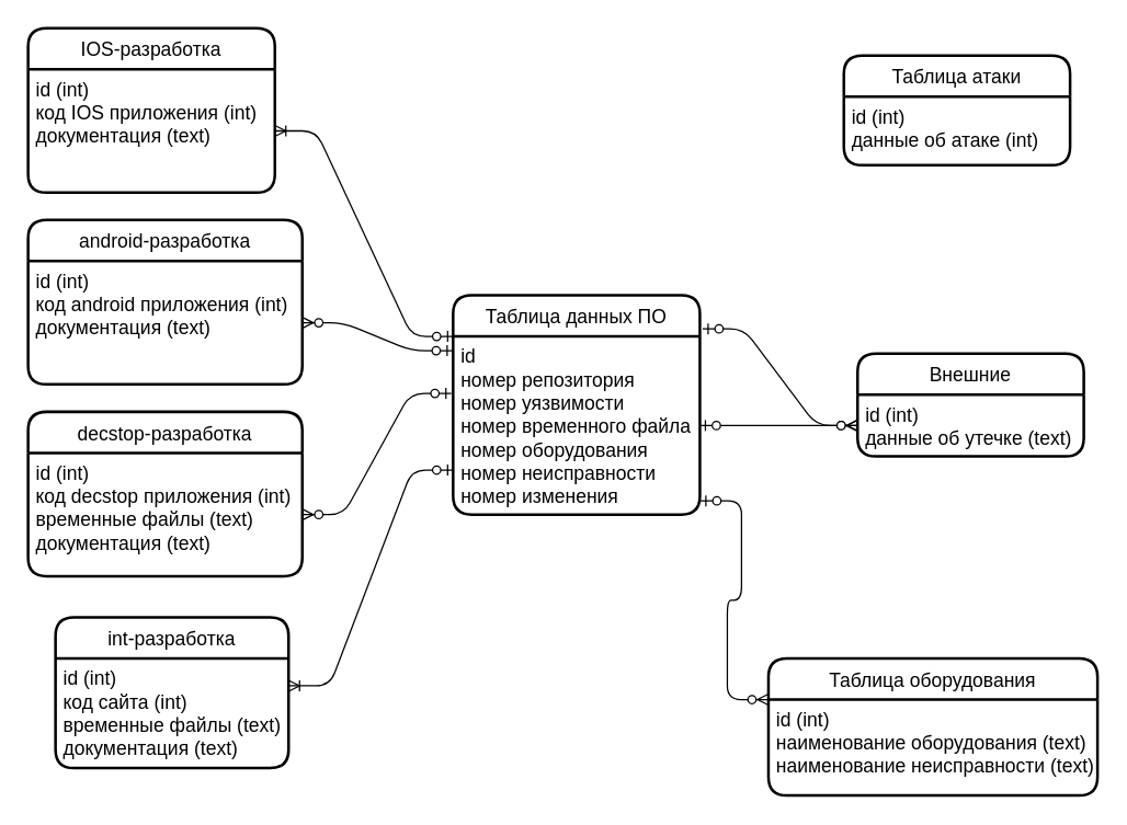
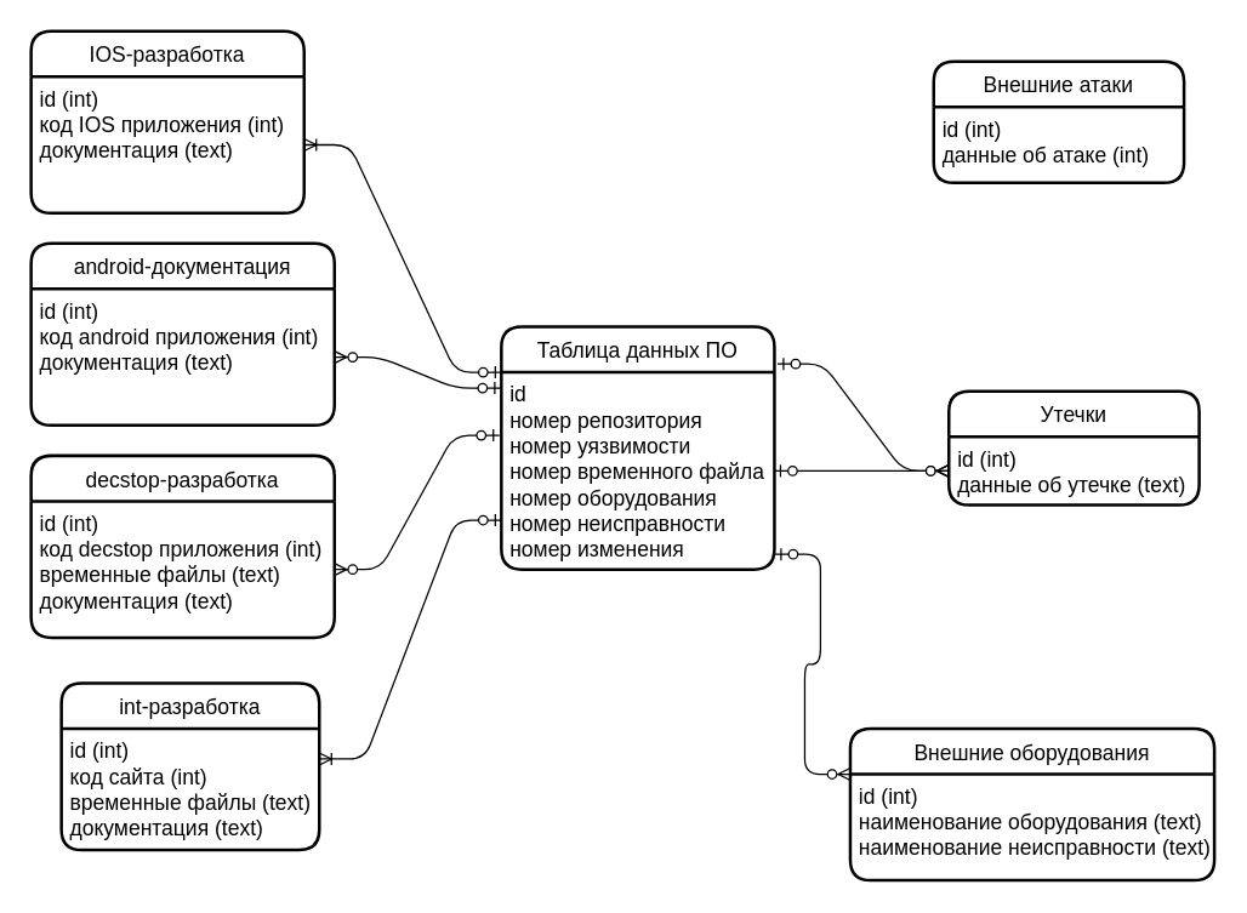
  <mxCell id="0" />
  <mxCell id="1" parent="0" />
  <mxCell id="2" value="Таблица данных ПО" style="swimlane;childLayout=stackLayout;horizontal=1;startSize=30;horizontalStack=0;rounded=1;fontSize=14;fontStyle=0;strokeWidth=2;resizeParent=0;resizeLast=1;shadow=0;dashed=0;align=center;" parent="1" vertex="1"><mxGeometry x="330" y="215" width="180" height="160" as="geometry" /></mxCell>
  <mxCell id="3" value="id&#10;номер репозитория&#10;номер уязвимости&#10;номер временного файла&#10;номер оборудования&#10;номер неисправности&#10;номер изменения" style="align=left;strokeColor=none;fillColor=none;spacingLeft=4;fontSize=14;verticalAlign=top;resizable=0;rotatable=0;part=1;" parent="2" vertex="1"><mxGeometry y="30" width="180" height="130" as="geometry" /></mxCell>
- <mxCell id="4" value="Таблица атаки" style="swimlane;childLayout=stackLayout;horizontal=1;startSize=30;horizontalStack=0;rounded=1;fontSize=14;fontStyle=0;strokeWidth=2;resizeParent=0;resizeLast=1;shadow=0;dashed=0;align=center;" parent="1" vertex="1"><mxGeometry x="615" y="40" width="165" height="80" as="geometry" /></mxCell>
+ <mxCell id="4" value="Внешние атаки" style="swimlane;childLayout=stackLayout;horizontal=1;startSize=30;horizontalStack=0;rounded=1;fontSize=14;fontStyle=0;strokeWidth=2;resizeParent=0;resizeLast=1;shadow=0;dashed=0;align=center;" parent="1" vertex="1"><mxGeometry x="615" y="40" width="165" height="80" as="geometry" /></mxCell>
  <mxCell id="5" value="id (int)&#10;данные об атаке (int)&#10;" style="align=left;strokeColor=none;fillColor=none;spacingLeft=4;fontSize=14;verticalAlign=top;resizable=0;rotatable=0;part=1;" parent="4" vertex="1"><mxGeometry y="30" width="165" height="50" as="geometry" /></mxCell>
- <mxCell id="6" value="Внешние" style="swimlane;childLayout=stackLayout;horizontal=1;startSize=30;horizontalStack=0;rounded=1;fontSize=14;fontStyle=0;strokeWidth=2;resizeParent=0;resizeLast=1;shadow=0;dashed=0;align=center;" parent="1" vertex="1"><mxGeometry x="625" y="257.5" width="165" height="75" as="geometry" /></mxCell>
+ <mxCell id="6" value="Утечки" style="swimlane;childLayout=stackLayout;horizontal=1;startSize=30;horizontalStack=0;rounded=1;fontSize=14;fontStyle=0;strokeWidth=2;resizeParent=0;resizeLast=1;shadow=0;dashed=0;align=center;" parent="1" vertex="1"><mxGeometry x="625" y="257.5" width="165" height="75" as="geometry" /></mxCell>
  <mxCell id="7" value="id (int)&#10;данные об утечке (text)" style="align=left;strokeColor=none;fillColor=none;spacingLeft=4;fontSize=14;verticalAlign=top;resizable=0;rotatable=0;part=1;" parent="6" vertex="1"><mxGeometry y="30" width="165" height="45" as="geometry" /></mxCell>
  <mxCell id="8" value="int-разработка" style="swimlane;childLayout=stackLayout;horizontal=1;startSize=30;horizontalStack=0;rounded=1;fontSize=14;fontStyle=0;strokeWidth=2;resizeParent=0;resizeLast=1;shadow=0;dashed=0;align=center;" parent="1" vertex="1"><mxGeometry x="40" y="450" width="170" height="110" as="geometry" /></mxCell>
  <mxCell id="9" value="id (int)&#10;код сайта (int)&#10;временные файлы (text)&#10;документация (text)" style="align=left;strokeColor=none;fillColor=none;spacingLeft=4;fontSize=14;verticalAlign=top;resizable=0;rotatable=0;part=1;fontStyle=0" parent="8" vertex="1"><mxGeometry y="30" width="170" height="80" as="geometry" /></mxCell>
- <mxCell id="10" value="Таблица оборудования" style="swimlane;childLayout=stackLayout;horizontal=1;startSize=30;horizontalStack=0;rounded=1;fontSize=14;fontStyle=0;strokeWidth=2;resizeParent=0;resizeLast=1;shadow=0;dashed=0;align=center;" parent="1" vertex="1"><mxGeometry x="560" y="480" width="240" height="100" as="geometry" /></mxCell>
+ <mxCell id="10" value="Внешние оборудования" style="swimlane;childLayout=stackLayout;horizontal=1;startSize=30;horizontalStack=0;rounded=1;fontSize=14;fontStyle=0;strokeWidth=2;resizeParent=0;resizeLast=1;shadow=0;dashed=0;align=center;" parent="1" vertex="1"><mxGeometry x="560" y="480" width="240" height="100" as="geometry" /></mxCell>
  <mxCell id="11" value="id (int)&#10;наименование оборудования (text)&#10;наименование неисправности (text)" style="align=left;strokeColor=none;fillColor=none;spacingLeft=4;fontSize=14;verticalAlign=top;resizable=0;rotatable=0;part=1;" parent="10" vertex="1"><mxGeometry y="30" width="240" height="70" as="geometry" /></mxCell>
  <mxCell id="12" value="" style="edgeStyle=entityRelationEdgeStyle;fontSize=12;html=1;endArrow=ERzeroToMany;startArrow=ERzeroToOne;exitX=1.002;exitY=0.923;exitDx=0;exitDy=0;exitPerimeter=0;entryX=0;entryY=0;entryDx=0;entryDy=0;" parent="1" source="3" target="11" edge="1"><mxGeometry width="100" height="100" relative="1" as="geometry"><mxPoint x="390" y="560" as="sourcePoint" /><mxPoint x="490" y="460" as="targetPoint" /></mxGeometry></mxCell>
  <mxCell id="13" value="" style="edgeStyle=entityRelationEdgeStyle;fontSize=12;html=1;endArrow=ERzeroToMany;startArrow=ERzeroToOne;exitX=1;exitY=0.5;exitDx=0;exitDy=0;entryX=0;entryY=0.5;entryDx=0;entryDy=0;" parent="1" source="3" target="7" edge="1"><mxGeometry width="100" height="100" relative="1" as="geometry"><mxPoint x="400" y="530" as="sourcePoint" /><mxPoint x="500" y="430" as="targetPoint" /></mxGeometry></mxCell>
  <mxCell id="14" value="" style="edgeStyle=entityRelationEdgeStyle;fontSize=12;html=1;endArrow=ERzeroToMany;startArrow=ERzeroToOne;exitX=1.011;exitY=0.153;exitDx=0;exitDy=0;exitPerimeter=0;" parent="1" source="2" target="7" edge="1"><mxGeometry width="100" height="100" relative="1" as="geometry"><mxPoint x="420" y="190" as="sourcePoint" /><mxPoint x="520" y="90" as="targetPoint" /></mxGeometry></mxCell>
  <mxCell id="15" value="decstop-разработка" style="swimlane;childLayout=stackLayout;horizontal=1;startSize=30;horizontalStack=0;rounded=1;fontSize=14;fontStyle=0;strokeWidth=2;resizeParent=0;resizeLast=1;shadow=0;dashed=0;align=center;" parent="1" vertex="1"><mxGeometry x="20" y="300" width="200" height="120" as="geometry" /></mxCell>
  <mxCell id="16" value="id (int)&#10;код decstop приложения (int)&#10;временные файлы (text)&#10;документация (text)" style="align=left;strokeColor=none;fillColor=none;spacingLeft=4;fontSize=14;verticalAlign=top;resizable=0;rotatable=0;part=1;fontStyle=0" parent="15" vertex="1"><mxGeometry y="30" width="200" height="90" as="geometry" /></mxCell>
  <mxCell id="17" value="" style="edgeStyle=entityRelationEdgeStyle;fontSize=12;html=1;endArrow=ERzeroToMany;startArrow=ERzeroToOne;exitX=-0.007;exitY=0.32;exitDx=0;exitDy=0;exitPerimeter=0;entryX=1;entryY=0.5;entryDx=0;entryDy=0;" parent="1" source="3" target="16" edge="1"><mxGeometry width="100" height="100" relative="1" as="geometry"><mxPoint x="250" y="190" as="sourcePoint" /><mxPoint x="350" y="90" as="targetPoint" /></mxGeometry></mxCell>
- <mxCell id="18" value="android-разработка" style="swimlane;childLayout=stackLayout;horizontal=1;startSize=30;horizontalStack=0;rounded=1;fontSize=14;fontStyle=0;strokeWidth=2;resizeParent=0;resizeLast=1;shadow=0;dashed=0;align=center;arcSize=15;" parent="1" vertex="1"><mxGeometry x="20" y="160" width="200" height="120" as="geometry" /></mxCell>
+ <mxCell id="18" value="android-документация" style="swimlane;childLayout=stackLayout;horizontal=1;startSize=30;horizontalStack=0;rounded=1;fontSize=14;fontStyle=0;strokeWidth=2;resizeParent=0;resizeLast=1;shadow=0;dashed=0;align=center;arcSize=15;" parent="1" vertex="1"><mxGeometry x="20" y="160" width="200" height="120" as="geometry" /></mxCell>
  <mxCell id="19" value="id (int)&#10;код android приложения (int)&#10;документация (text)" style="align=left;strokeColor=none;fillColor=none;spacingLeft=4;fontSize=14;verticalAlign=top;resizable=0;rotatable=0;part=1;fontStyle=0" parent="18" vertex="1"><mxGeometry y="30" width="200" height="90" as="geometry" /></mxCell>
  <mxCell id="20" value="IOS-разработка" style="swimlane;childLayout=stackLayout;horizontal=1;startSize=30;horizontalStack=0;rounded=1;fontSize=14;fontStyle=0;strokeWidth=2;resizeParent=0;resizeLast=1;shadow=0;dashed=0;align=center;arcSize=15;" parent="1" vertex="1"><mxGeometry x="20" y="20" width="180" height="120" as="geometry" /></mxCell>
  <mxCell id="21" value="id (int)&#10;код IOS приложения (int)&#10;документация (text)" style="align=left;strokeColor=none;fillColor=none;spacingLeft=4;fontSize=14;verticalAlign=top;resizable=0;rotatable=0;part=1;fontStyle=0" parent="20" vertex="1"><mxGeometry y="30" width="180" height="90" as="geometry" /></mxCell>
  <mxCell id="22" value="" style="edgeStyle=entityRelationEdgeStyle;fontSize=12;html=1;endArrow=ERzeroToMany;startArrow=ERzeroToOne;exitX=-0.002;exitY=0.08;exitDx=0;exitDy=0;exitPerimeter=0;entryX=1;entryY=0.5;entryDx=0;entryDy=0;" parent="1" source="3" target="19" edge="1"><mxGeometry width="100" height="100" relative="1" as="geometry"><mxPoint x="280" y="180" as="sourcePoint" /><mxPoint x="380" y="80" as="targetPoint" /></mxGeometry></mxCell>
  <mxCell id="23" value="" style="edgeStyle=entityRelationEdgeStyle;fontSize=12;html=1;endArrow=ERoneToMany;startArrow=ERzeroToOne;exitX=0;exitY=0;exitDx=0;exitDy=0;entryX=1;entryY=0.5;entryDx=0;entryDy=0;" parent="1" source="3" target="21" edge="1"><mxGeometry width="100" height="100" relative="1" as="geometry"><mxPoint x="304" y="200" as="sourcePoint" /><mxPoint x="404" y="100" as="targetPoint" /></mxGeometry></mxCell>
  <mxCell id="24" value="" style="edgeStyle=entityRelationEdgeStyle;fontSize=12;html=1;endArrow=ERoneToMany;startArrow=ERzeroToOne;exitX=0;exitY=0.75;exitDx=0;exitDy=0;entryX=1;entryY=0.25;entryDx=0;entryDy=0;" parent="1" source="3" target="9" edge="1"><mxGeometry width="100" height="100" relative="1" as="geometry"><mxPoint x="290" y="555" as="sourcePoint" /><mxPoint x="390" y="455" as="targetPoint" /></mxGeometry></mxCell>
